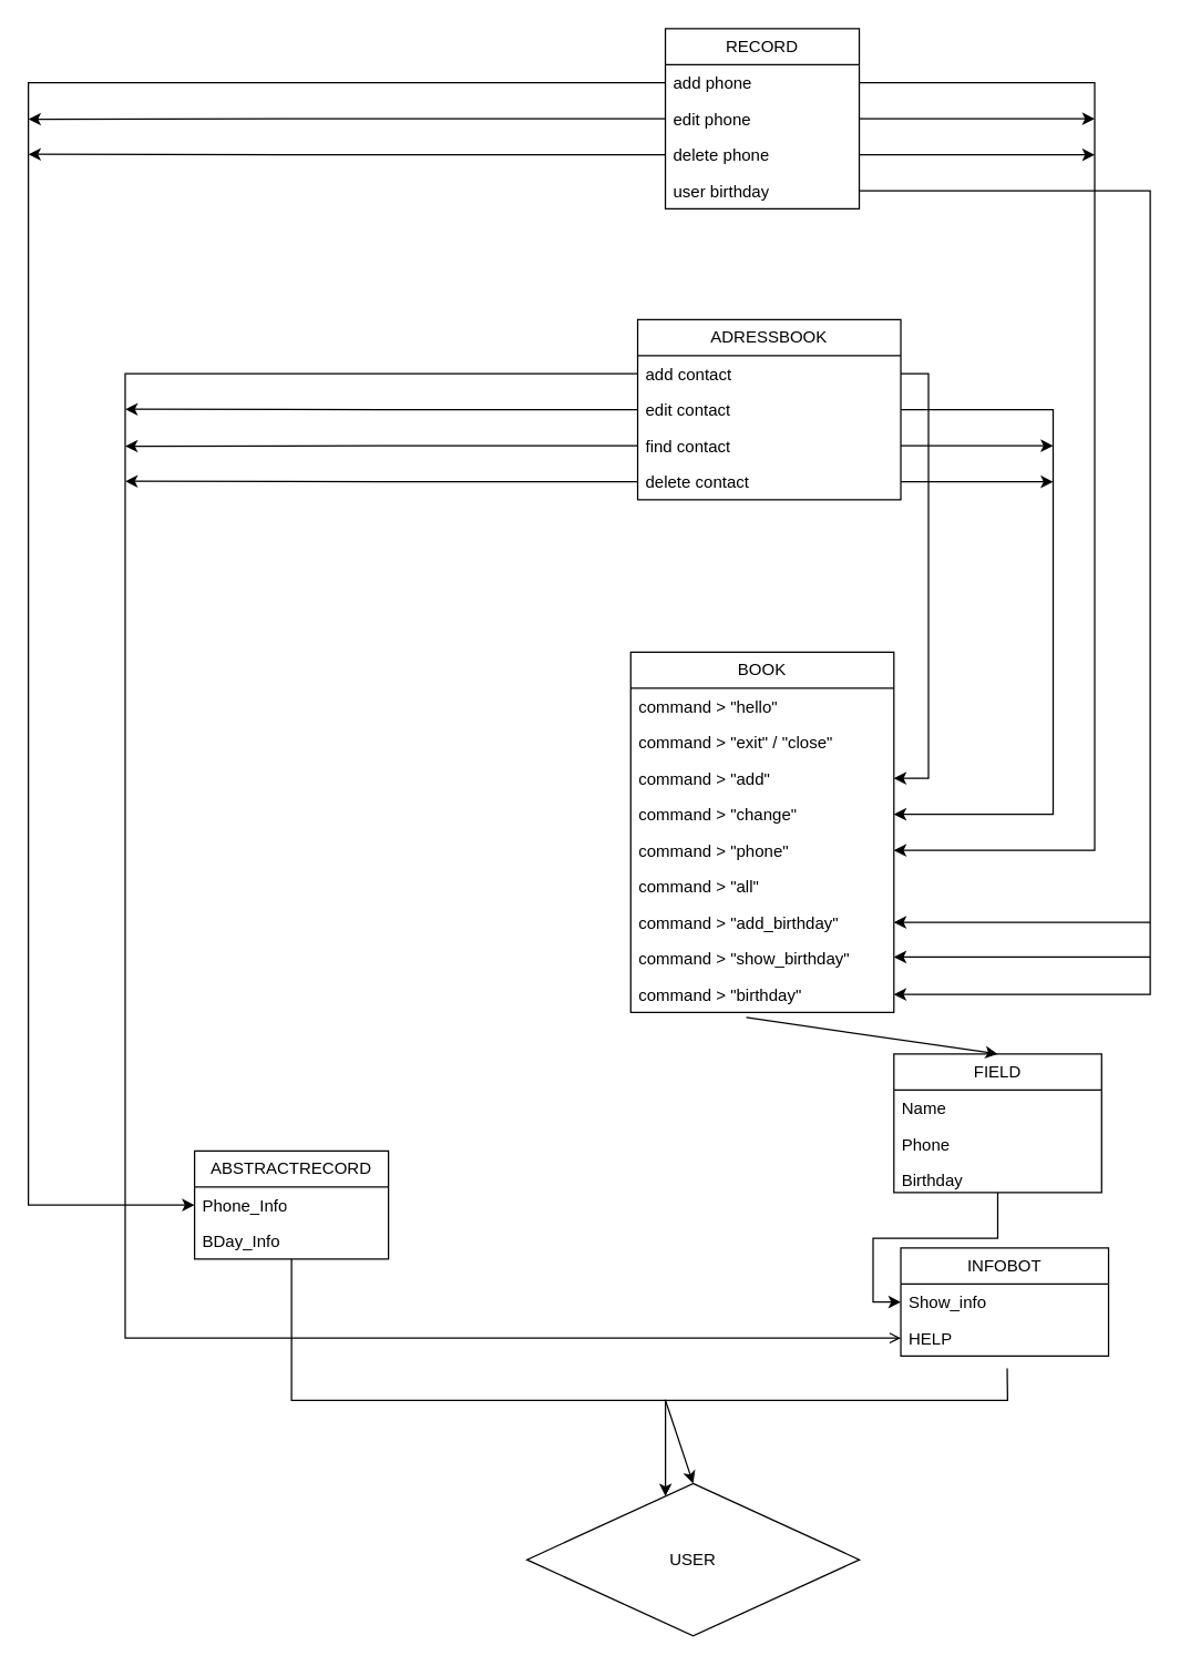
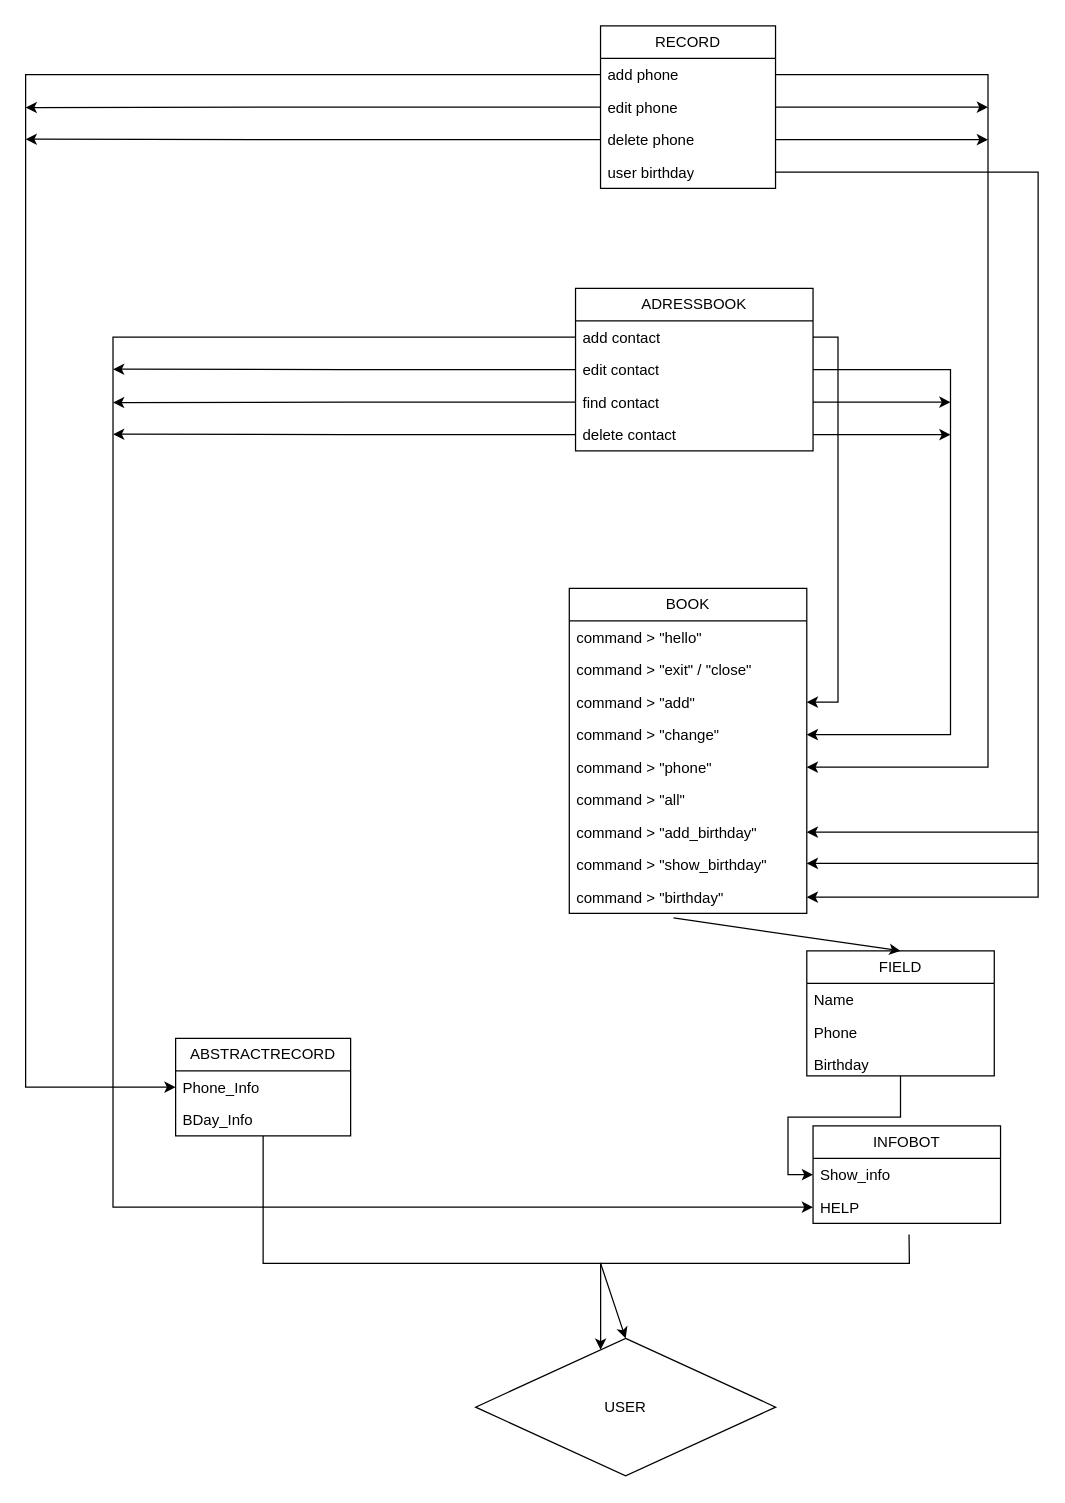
  <mxCell id="0" style=";html=1;" />
  <mxCell id="1" style=";html=1;" parent="0" />
  <mxCell id="2" style="edgeStyle=orthogonalEdgeStyle;rounded=0;orthogonalLoop=1;jettySize=auto;html=1;entryX=0;entryY=0.5;entryDx=0;entryDy=0;" edge="1" parent="1" source="3" target="45"><mxGeometry relative="1" as="geometry" /></mxCell>
  <mxCell id="3" value="FIELD" style="swimlane;fontStyle=0;childLayout=stackLayout;horizontal=1;startSize=26;fillColor=none;horizontalStack=0;resizeParent=1;resizeParentMax=0;resizeLast=0;collapsible=1;marginBottom=0;whiteSpace=wrap;html=1;" parent="1" vertex="1"><mxGeometry x="644.93" y="760" width="150" height="100" as="geometry" /></mxCell>
  <mxCell id="4" value="Name" style="text;strokeColor=none;fillColor=none;align=left;verticalAlign=top;spacingLeft=4;spacingRight=4;overflow=hidden;rotatable=0;points=[[0,0.5],[1,0.5]];portConstraint=eastwest;whiteSpace=wrap;html=1;" parent="3" vertex="1"><mxGeometry y="26" width="150" height="26" as="geometry" /></mxCell>
  <mxCell id="5" value="Phone" style="text;strokeColor=none;fillColor=none;align=left;verticalAlign=top;spacingLeft=4;spacingRight=4;overflow=hidden;rotatable=0;points=[[0,0.5],[1,0.5]];portConstraint=eastwest;whiteSpace=wrap;html=1;" parent="3" vertex="1"><mxGeometry y="52" width="150" height="26" as="geometry" /></mxCell>
  <mxCell id="6" value="Birthday" style="text;strokeColor=none;fillColor=none;align=left;verticalAlign=top;spacingLeft=4;spacingRight=4;overflow=hidden;rotatable=0;points=[[0,0.5],[1,0.5]];portConstraint=eastwest;whiteSpace=wrap;html=1;" parent="3" vertex="1"><mxGeometry y="78" width="150" height="22" as="geometry" /></mxCell>
  <mxCell id="7" value="RECORD" style="swimlane;fontStyle=0;childLayout=stackLayout;horizontal=1;startSize=26;fillColor=none;horizontalStack=0;resizeParent=1;resizeParentMax=0;resizeLast=0;collapsible=1;marginBottom=0;whiteSpace=wrap;html=1;" parent="1" vertex="1"><mxGeometry x="479.93" y="20" width="140" height="130" as="geometry" /></mxCell>
  <mxCell id="8" value="add phone" style="text;strokeColor=none;fillColor=none;align=left;verticalAlign=top;spacingLeft=4;spacingRight=4;overflow=hidden;rotatable=0;points=[[0,0.5],[1,0.5]];portConstraint=eastwest;whiteSpace=wrap;html=1;" parent="7" vertex="1"><mxGeometry y="26" width="140" height="26" as="geometry" /></mxCell>
  <mxCell id="9" style="edgeStyle=orthogonalEdgeStyle;rounded=0;orthogonalLoop=1;jettySize=auto;html=1;exitX=1;exitY=0.5;exitDx=0;exitDy=0;" parent="7" source="11" edge="1"><mxGeometry relative="1" as="geometry"><mxPoint x="310" y="65" as="targetPoint" /></mxGeometry></mxCell>
  <mxCell id="10" style="edgeStyle=orthogonalEdgeStyle;rounded=0;orthogonalLoop=1;jettySize=auto;html=1;exitX=0;exitY=0.5;exitDx=0;exitDy=0;" edge="1" parent="7" source="11"><mxGeometry relative="1" as="geometry"><mxPoint x="-459.93" y="65.333" as="targetPoint" /></mxGeometry></mxCell>
  <mxCell id="11" value="edit phone" style="text;strokeColor=none;fillColor=none;align=left;verticalAlign=top;spacingLeft=4;spacingRight=4;overflow=hidden;rotatable=0;points=[[0,0.5],[1,0.5]];portConstraint=eastwest;whiteSpace=wrap;html=1;" parent="7" vertex="1"><mxGeometry y="52" width="140" height="26" as="geometry" /></mxCell>
  <mxCell id="12" style="edgeStyle=orthogonalEdgeStyle;rounded=0;orthogonalLoop=1;jettySize=auto;html=1;exitX=1;exitY=0.5;exitDx=0;exitDy=0;" parent="7" source="14" edge="1"><mxGeometry relative="1" as="geometry"><mxPoint x="310" y="91" as="targetPoint" /></mxGeometry></mxCell>
  <mxCell id="13" style="edgeStyle=orthogonalEdgeStyle;rounded=0;orthogonalLoop=1;jettySize=auto;html=1;exitX=0;exitY=0.5;exitDx=0;exitDy=0;" edge="1" parent="7" source="14"><mxGeometry relative="1" as="geometry"><mxPoint x="-459.93" y="90.667" as="targetPoint" /></mxGeometry></mxCell>
  <mxCell id="14" value="delete phone" style="text;strokeColor=none;fillColor=none;align=left;verticalAlign=top;spacingLeft=4;spacingRight=4;overflow=hidden;rotatable=0;points=[[0,0.5],[1,0.5]];portConstraint=eastwest;whiteSpace=wrap;html=1;" parent="7" vertex="1"><mxGeometry y="78" width="140" height="26" as="geometry" /></mxCell>
  <mxCell id="15" value="user birthday" style="text;strokeColor=none;fillColor=none;align=left;verticalAlign=top;spacingLeft=4;spacingRight=4;overflow=hidden;rotatable=0;points=[[0,0.5],[1,0.5]];portConstraint=eastwest;whiteSpace=wrap;html=1;" parent="7" vertex="1"><mxGeometry y="104" width="140" height="26" as="geometry" /></mxCell>
  <mxCell id="16" value="ADRESSBOOK" style="swimlane;fontStyle=0;childLayout=stackLayout;horizontal=1;startSize=26;fillColor=none;horizontalStack=0;resizeParent=1;resizeParentMax=0;resizeLast=0;collapsible=1;marginBottom=0;whiteSpace=wrap;html=1;" parent="1" vertex="1"><mxGeometry x="459.93" y="230" width="190" height="130" as="geometry" /></mxCell>
  <mxCell id="17" value="add contact" style="text;strokeColor=none;fillColor=none;align=left;verticalAlign=top;spacingLeft=4;spacingRight=4;overflow=hidden;rotatable=0;points=[[0,0.5],[1,0.5]];portConstraint=eastwest;whiteSpace=wrap;html=1;" parent="16" vertex="1"><mxGeometry y="26" width="190" height="26" as="geometry" /></mxCell>
  <mxCell id="18" style="edgeStyle=orthogonalEdgeStyle;rounded=0;orthogonalLoop=1;jettySize=auto;html=1;exitX=0;exitY=0.5;exitDx=0;exitDy=0;" edge="1" parent="16" source="19"><mxGeometry relative="1" as="geometry"><mxPoint x="-370" y="64.667" as="targetPoint" /></mxGeometry></mxCell>
  <mxCell id="19" value="edit contact" style="text;strokeColor=none;fillColor=none;align=left;verticalAlign=top;spacingLeft=4;spacingRight=4;overflow=hidden;rotatable=0;points=[[0,0.5],[1,0.5]];portConstraint=eastwest;whiteSpace=wrap;html=1;" parent="16" vertex="1"><mxGeometry y="52" width="190" height="26" as="geometry" /></mxCell>
  <mxCell id="20" style="edgeStyle=orthogonalEdgeStyle;rounded=0;orthogonalLoop=1;jettySize=auto;html=1;exitX=1;exitY=0.5;exitDx=0;exitDy=0;" parent="16" source="22" edge="1"><mxGeometry relative="1" as="geometry"><mxPoint x="300" y="91" as="targetPoint" /></mxGeometry></mxCell>
  <mxCell id="21" style="edgeStyle=orthogonalEdgeStyle;rounded=0;orthogonalLoop=1;jettySize=auto;html=1;exitX=0;exitY=0.5;exitDx=0;exitDy=0;" edge="1" parent="16" source="22"><mxGeometry relative="1" as="geometry"><mxPoint x="-370" y="91.333" as="targetPoint" /></mxGeometry></mxCell>
  <mxCell id="22" value="find contact" style="text;strokeColor=none;fillColor=none;align=left;verticalAlign=top;spacingLeft=4;spacingRight=4;overflow=hidden;rotatable=0;points=[[0,0.5],[1,0.5]];portConstraint=eastwest;whiteSpace=wrap;html=1;" parent="16" vertex="1"><mxGeometry y="78" width="190" height="26" as="geometry" /></mxCell>
  <mxCell id="23" style="edgeStyle=orthogonalEdgeStyle;rounded=0;orthogonalLoop=1;jettySize=auto;html=1;exitX=1;exitY=0.5;exitDx=0;exitDy=0;" parent="16" source="25" edge="1"><mxGeometry relative="1" as="geometry"><mxPoint x="300" y="117" as="targetPoint" /></mxGeometry></mxCell>
  <mxCell id="24" style="edgeStyle=orthogonalEdgeStyle;rounded=0;orthogonalLoop=1;jettySize=auto;html=1;exitX=0;exitY=0.5;exitDx=0;exitDy=0;" edge="1" parent="16" source="25"><mxGeometry relative="1" as="geometry"><mxPoint x="-370" y="116.667" as="targetPoint" /></mxGeometry></mxCell>
  <mxCell id="25" value="delete contact" style="text;strokeColor=none;fillColor=none;align=left;verticalAlign=top;spacingLeft=4;spacingRight=4;overflow=hidden;rotatable=0;points=[[0,0.5],[1,0.5]];portConstraint=eastwest;whiteSpace=wrap;html=1;" parent="16" vertex="1"><mxGeometry y="104" width="190" height="26" as="geometry" /></mxCell>
  <mxCell id="26" style="edgeStyle=orthogonalEdgeStyle;rounded=0;orthogonalLoop=1;jettySize=auto;html=1;exitX=0.5;exitY=1;exitDx=0;exitDy=0;" parent="1" edge="1"><mxGeometry relative="1" as="geometry"><mxPoint x="119.93" y="172" as="sourcePoint" /><mxPoint x="119.93" y="172" as="targetPoint" /></mxGeometry></mxCell>
  <mxCell id="27" value="BOOK" style="swimlane;fontStyle=0;childLayout=stackLayout;horizontal=1;startSize=26;fillColor=none;horizontalStack=0;resizeParent=1;resizeParentMax=0;resizeLast=0;collapsible=1;marginBottom=0;whiteSpace=wrap;html=1;" parent="1" vertex="1"><mxGeometry x="454.93" y="470" width="190" height="260" as="geometry" /></mxCell>
  <mxCell id="28" value="command &amp;gt; &quot;hello&quot;" style="text;strokeColor=none;fillColor=none;align=left;verticalAlign=top;spacingLeft=4;spacingRight=4;overflow=hidden;rotatable=0;points=[[0,0.5],[1,0.5]];portConstraint=eastwest;whiteSpace=wrap;html=1;" parent="27" vertex="1"><mxGeometry y="26" width="190" height="26" as="geometry" /></mxCell>
  <mxCell id="29" value="command &amp;gt; &quot;exit&quot; / &quot;close&quot;" style="text;strokeColor=none;fillColor=none;align=left;verticalAlign=top;spacingLeft=4;spacingRight=4;overflow=hidden;rotatable=0;points=[[0,0.5],[1,0.5]];portConstraint=eastwest;whiteSpace=wrap;html=1;" parent="27" vertex="1"><mxGeometry y="52" width="190" height="26" as="geometry" /></mxCell>
  <mxCell id="30" value="command &amp;gt; &quot;add&quot;" style="text;strokeColor=none;fillColor=none;align=left;verticalAlign=top;spacingLeft=4;spacingRight=4;overflow=hidden;rotatable=0;points=[[0,0.5],[1,0.5]];portConstraint=eastwest;whiteSpace=wrap;html=1;" parent="27" vertex="1"><mxGeometry y="78" width="190" height="26" as="geometry" /></mxCell>
  <mxCell id="31" value="command &amp;gt; &quot;change&quot;" style="text;strokeColor=none;fillColor=none;align=left;verticalAlign=top;spacingLeft=4;spacingRight=4;overflow=hidden;rotatable=0;points=[[0,0.5],[1,0.5]];portConstraint=eastwest;whiteSpace=wrap;html=1;" parent="27" vertex="1"><mxGeometry y="104" width="190" height="26" as="geometry" /></mxCell>
  <mxCell id="32" value="command &amp;gt; &quot;phone&quot;" style="text;strokeColor=none;fillColor=none;align=left;verticalAlign=top;spacingLeft=4;spacingRight=4;overflow=hidden;rotatable=0;points=[[0,0.5],[1,0.5]];portConstraint=eastwest;whiteSpace=wrap;html=1;" parent="27" vertex="1"><mxGeometry y="130" width="190" height="26" as="geometry" /></mxCell>
  <mxCell id="33" value="command &amp;gt; &quot;all&quot;" style="text;strokeColor=none;fillColor=none;align=left;verticalAlign=top;spacingLeft=4;spacingRight=4;overflow=hidden;rotatable=0;points=[[0,0.5],[1,0.5]];portConstraint=eastwest;whiteSpace=wrap;html=1;" parent="27" vertex="1"><mxGeometry y="156" width="190" height="26" as="geometry" /></mxCell>
  <mxCell id="34" value="command &amp;gt; &quot;add_birthday&quot;" style="text;strokeColor=none;fillColor=none;align=left;verticalAlign=top;spacingLeft=4;spacingRight=4;overflow=hidden;rotatable=0;points=[[0,0.5],[1,0.5]];portConstraint=eastwest;whiteSpace=wrap;html=1;" parent="27" vertex="1"><mxGeometry y="182" width="190" height="26" as="geometry" /></mxCell>
  <mxCell id="35" value="command &amp;gt; &quot;show_birthday&quot;" style="text;strokeColor=none;fillColor=none;align=left;verticalAlign=top;spacingLeft=4;spacingRight=4;overflow=hidden;rotatable=0;points=[[0,0.5],[1,0.5]];portConstraint=eastwest;whiteSpace=wrap;html=1;" parent="27" vertex="1"><mxGeometry y="208" width="190" height="26" as="geometry" /></mxCell>
  <mxCell id="36" value="command &amp;gt; &quot;birthday&quot;" style="text;strokeColor=none;fillColor=none;align=left;verticalAlign=top;spacingLeft=4;spacingRight=4;overflow=hidden;rotatable=0;points=[[0,0.5],[1,0.5]];portConstraint=eastwest;whiteSpace=wrap;html=1;" parent="27" vertex="1"><mxGeometry y="234" width="190" height="26" as="geometry" /></mxCell>
  <mxCell id="37" style="edgeStyle=orthogonalEdgeStyle;rounded=0;orthogonalLoop=1;jettySize=auto;html=1;exitX=1;exitY=0.5;exitDx=0;exitDy=0;entryX=1;entryY=0.5;entryDx=0;entryDy=0;" parent="1" source="17" target="30" edge="1"><mxGeometry relative="1" as="geometry" /></mxCell>
  <mxCell id="38" style="edgeStyle=orthogonalEdgeStyle;rounded=0;orthogonalLoop=1;jettySize=auto;html=1;entryX=1;entryY=0.5;entryDx=0;entryDy=0;" parent="1" source="19" target="31" edge="1"><mxGeometry relative="1" as="geometry"><Array as="points"><mxPoint x="759.93" y="295" /><mxPoint x="759.93" y="587" /></Array></mxGeometry></mxCell>
  <mxCell id="39" style="edgeStyle=orthogonalEdgeStyle;rounded=0;orthogonalLoop=1;jettySize=auto;html=1;entryX=1;entryY=0.5;entryDx=0;entryDy=0;" parent="1" source="8" target="32" edge="1"><mxGeometry relative="1" as="geometry"><Array as="points"><mxPoint x="789.93" y="59" /><mxPoint x="789.93" y="613" /></Array></mxGeometry></mxCell>
  <mxCell id="40" style="edgeStyle=orthogonalEdgeStyle;rounded=0;orthogonalLoop=1;jettySize=auto;html=1;exitX=1;exitY=0.5;exitDx=0;exitDy=0;entryX=1;entryY=0.5;entryDx=0;entryDy=0;" parent="1" source="15" target="36" edge="1"><mxGeometry relative="1" as="geometry"><Array as="points"><mxPoint x="830" y="137" /><mxPoint x="830" y="717" /></Array><mxPoint x="660" y="717" as="targetPoint" /></mxGeometry></mxCell>
  <mxCell id="41" value="USER" style="rhombus;whiteSpace=wrap;html=1;" parent="1" vertex="1"><mxGeometry x="380" y="1070" width="240" height="110" as="geometry" /></mxCell>
  <mxCell id="42" value="" style="endArrow=classic;html=1;rounded=0;exitX=0.439;exitY=1.141;exitDx=0;exitDy=0;exitPerimeter=0;entryX=0.5;entryY=0;entryDx=0;entryDy=0;" parent="1" source="36" target="3" edge="1"><mxGeometry width="50" height="50" relative="1" as="geometry"><mxPoint x="559.93" y="840" as="sourcePoint" /><mxPoint x="609.93" y="790" as="targetPoint" /></mxGeometry></mxCell>
  <mxCell id="43" value="" style="endArrow=classic;html=1;rounded=0;exitX=0.512;exitY=1.115;exitDx=0;exitDy=0;exitPerimeter=0;entryX=0.5;entryY=0;entryDx=0;entryDy=0;" parent="1" source="44" target="41" edge="1"><mxGeometry width="50" height="50" relative="1" as="geometry"><mxPoint x="559.93" y="940" as="sourcePoint" /><mxPoint x="540" y="990" as="targetPoint" /><Array as="points"><mxPoint x="727" y="1010" /><mxPoint x="480" y="1010" /></Array></mxGeometry></mxCell>
  <mxCell id="44" value="INFOBOT" style="swimlane;fontStyle=0;childLayout=stackLayout;horizontal=1;startSize=26;fillColor=none;horizontalStack=0;resizeParent=1;resizeParentMax=0;resizeLast=0;collapsible=1;marginBottom=0;whiteSpace=wrap;html=1;" vertex="1" parent="1"><mxGeometry x="649.93" y="900" width="150" height="78" as="geometry" /></mxCell>
  <mxCell id="45" value="Show_info" style="text;strokeColor=none;fillColor=none;align=left;verticalAlign=top;spacingLeft=4;spacingRight=4;overflow=hidden;rotatable=0;points=[[0,0.5],[1,0.5]];portConstraint=eastwest;whiteSpace=wrap;html=1;" vertex="1" parent="44"><mxGeometry y="26" width="150" height="26" as="geometry" /></mxCell>
  <mxCell id="46" value="HELP" style="text;strokeColor=none;fillColor=none;align=left;verticalAlign=top;spacingLeft=4;spacingRight=4;overflow=hidden;rotatable=0;points=[[0,0.5],[1,0.5]];portConstraint=eastwest;whiteSpace=wrap;html=1;" vertex="1" parent="44"><mxGeometry y="52" width="150" height="26" as="geometry" /></mxCell>
- <mxCell id="47" style="edgeStyle=orthogonalEdgeStyle;rounded=0;orthogonalLoop=1;jettySize=auto;html=1;exitX=0;exitY=0.5;exitDx=0;exitDy=0;entryX=0;entryY=0.5;entryDx=0;entryDy=0;endArrow=open;" edge="1" parent="1" source="17" target="46"><mxGeometry relative="1" as="geometry"><Array as="points"><mxPoint x="89.93" y="269" /><mxPoint x="89.93" y="965" /></Array></mxGeometry></mxCell>
+ <mxCell id="47" style="edgeStyle=orthogonalEdgeStyle;rounded=0;orthogonalLoop=1;jettySize=auto;html=1;exitX=0;exitY=0.5;exitDx=0;exitDy=0;entryX=0;entryY=0.5;entryDx=0;entryDy=0;" edge="1" parent="1" source="17" target="46"><mxGeometry relative="1" as="geometry"><Array as="points"><mxPoint x="89.93" y="269" /><mxPoint x="89.93" y="965" /></Array></mxGeometry></mxCell>
  <mxCell id="48" style="edgeStyle=orthogonalEdgeStyle;rounded=0;orthogonalLoop=1;jettySize=auto;html=1;" edge="1" parent="1" source="49" target="41"><mxGeometry relative="1" as="geometry"><Array as="points"><mxPoint x="210" y="1010" /><mxPoint x="480" y="1010" /></Array></mxGeometry></mxCell>
  <mxCell id="49" value="ABSTRACTRECORD" style="swimlane;fontStyle=0;childLayout=stackLayout;horizontal=1;startSize=26;fillColor=none;horizontalStack=0;resizeParent=1;resizeParentMax=0;resizeLast=0;collapsible=1;marginBottom=0;whiteSpace=wrap;html=1;" vertex="1" parent="1"><mxGeometry x="140" y="830" width="140" height="78" as="geometry" /></mxCell>
  <mxCell id="50" value="Phone_Info" style="text;strokeColor=none;fillColor=none;align=left;verticalAlign=top;spacingLeft=4;spacingRight=4;overflow=hidden;rotatable=0;points=[[0,0.5],[1,0.5]];portConstraint=eastwest;whiteSpace=wrap;html=1;" vertex="1" parent="49"><mxGeometry y="26" width="140" height="26" as="geometry" /></mxCell>
  <mxCell id="51" value="BDay_Info" style="text;strokeColor=none;fillColor=none;align=left;verticalAlign=top;spacingLeft=4;spacingRight=4;overflow=hidden;rotatable=0;points=[[0,0.5],[1,0.5]];portConstraint=eastwest;whiteSpace=wrap;html=1;" vertex="1" parent="49"><mxGeometry y="52" width="140" height="26" as="geometry" /></mxCell>
  <mxCell id="52" style="edgeStyle=orthogonalEdgeStyle;rounded=0;orthogonalLoop=1;jettySize=auto;html=1;entryX=0;entryY=0.5;entryDx=0;entryDy=0;" edge="1" parent="1" source="8" target="50"><mxGeometry relative="1" as="geometry"><Array as="points"><mxPoint x="20" y="59" /><mxPoint x="20" y="869" /></Array></mxGeometry></mxCell>
  <mxCell id="53" value="" style="endArrow=classic;html=1;rounded=0;entryX=1;entryY=0.5;entryDx=0;entryDy=0;" edge="1" parent="1" target="34"><mxGeometry width="50" height="50" relative="1" as="geometry"><mxPoint x="830" y="665" as="sourcePoint" /><mxPoint x="680" y="630" as="targetPoint" /></mxGeometry></mxCell>
  <mxCell id="54" value="" style="endArrow=classic;html=1;rounded=0;entryX=1;entryY=0.5;entryDx=0;entryDy=0;" edge="1" parent="1"><mxGeometry width="50" height="50" relative="1" as="geometry"><mxPoint x="829.93" y="690" as="sourcePoint" /><mxPoint x="644.93" y="690" as="targetPoint" /></mxGeometry></mxCell>
